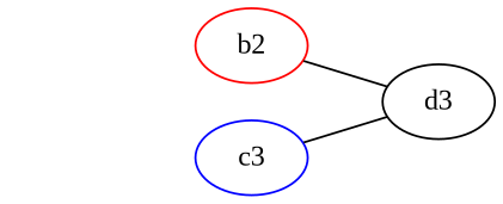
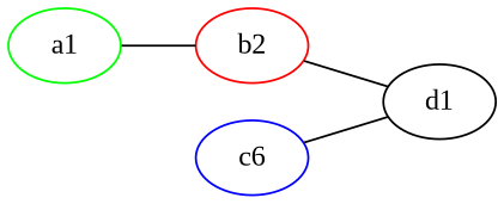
  graph {
    fontname="Liberation Serif"
    rankdir=LR
    node [fontname="Liberation Serif"]
    edge [fontname="Liberation Serif"]
+   a1 [color=green]
    b2 [color=red]
-   d1 [label=d3]
-   c3 [color=blue]
+   d1
+   c3 [color=blue label=c6]
+   a1 -- b2
    b2 -- d1
    c3 -- d1
  }
